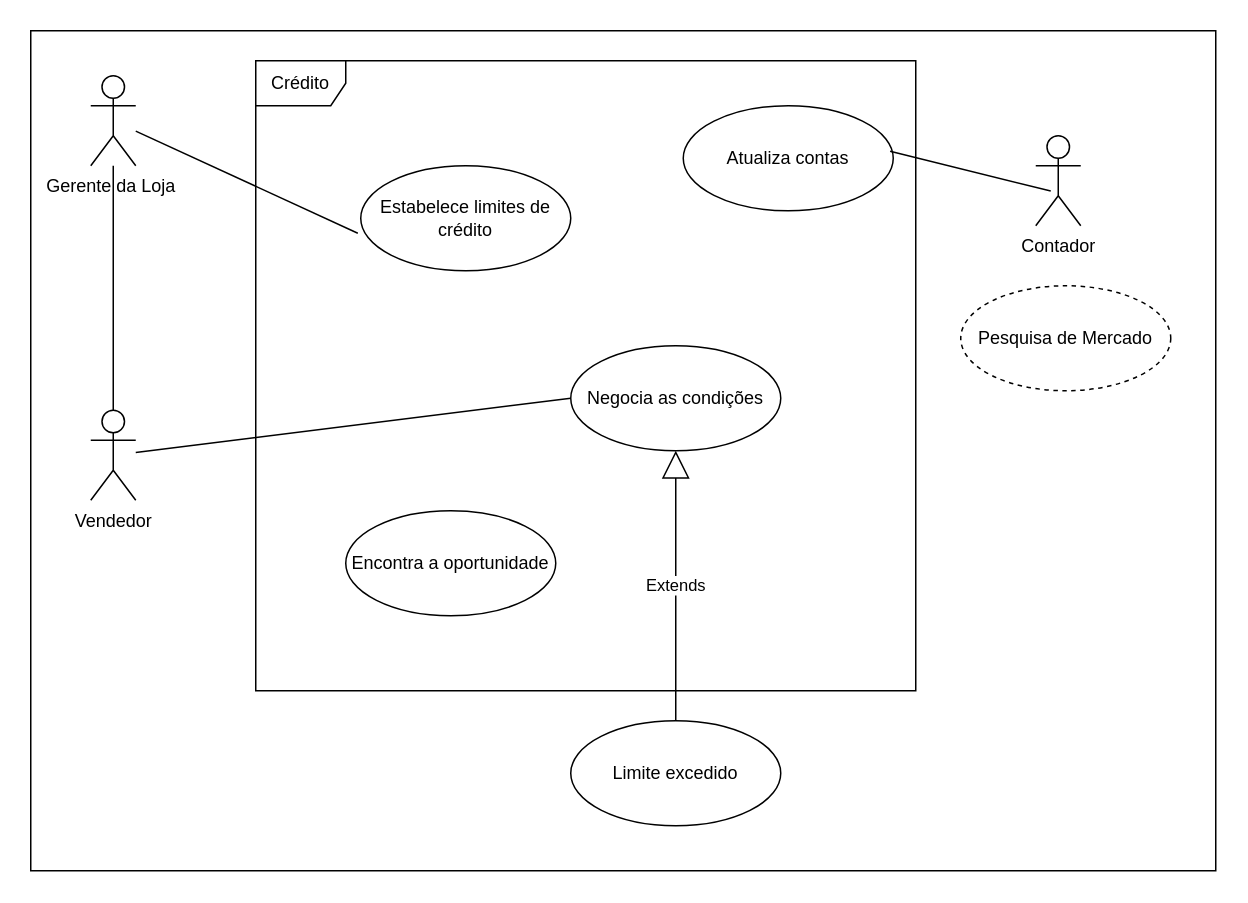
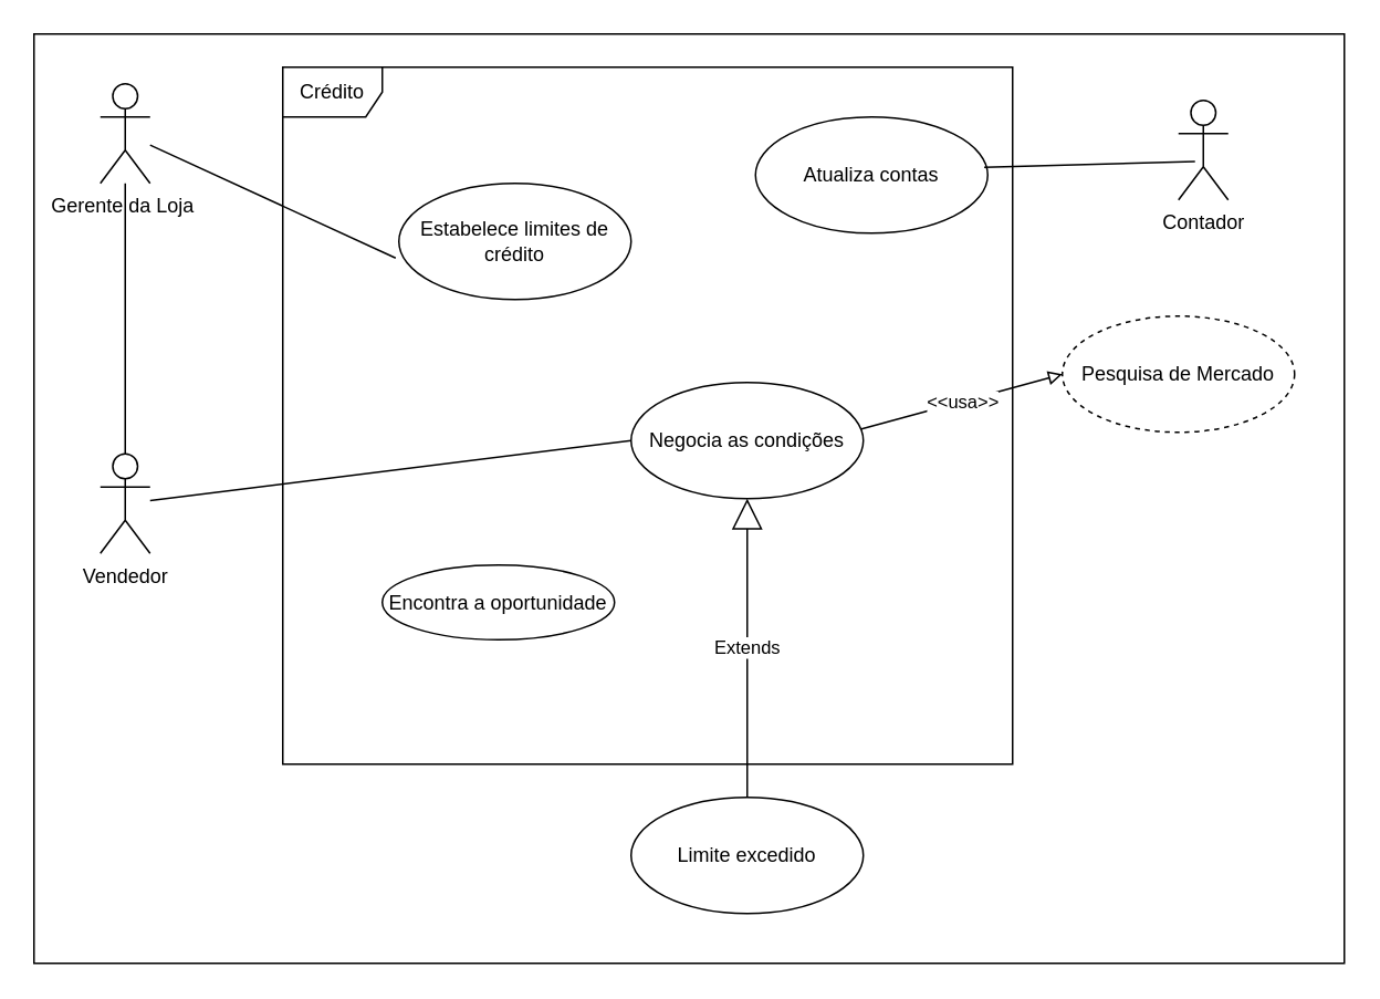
  <mxCell id="0" />
  <mxCell id="1" parent="0" />
  <mxCell id="2" value="" style="rounded=0;whiteSpace=wrap;html=1;" vertex="1" parent="1"><mxGeometry x="20" y="20" width="790" height="560" as="geometry" /></mxCell>
  <mxCell id="3" style="rounded=0;orthogonalLoop=1;jettySize=auto;html=1;entryX=-0.014;entryY=0.643;entryDx=0;entryDy=0;entryPerimeter=0;endArrow=none;endFill=0;" edge="1" parent="1" source="4" target="5"><mxGeometry relative="1" as="geometry" /></mxCell>
  <mxCell id="4" value="Gerente da Loja&amp;nbsp;&lt;br&gt;" style="shape=umlActor;verticalLabelPosition=bottom;verticalAlign=top;html=1;" vertex="1" parent="1"><mxGeometry x="60" y="50" width="30" height="60" as="geometry" /></mxCell>
  <mxCell id="5" value="Estabelece limites de crédito" style="ellipse;whiteSpace=wrap;html=1;" vertex="1" parent="1"><mxGeometry x="240" y="110" width="140" height="70" as="geometry" /></mxCell>
  <mxCell id="6" value="Crédito" style="shape=umlFrame;whiteSpace=wrap;html=1;" vertex="1" parent="1"><mxGeometry x="170" y="40" width="440" height="420" as="geometry" /></mxCell>
  <mxCell id="7" style="edgeStyle=none;rounded=0;orthogonalLoop=1;jettySize=auto;html=1;entryX=0;entryY=0.5;entryDx=0;entryDy=0;endArrow=none;endFill=0;" edge="1" parent="1" source="9" target="11"><mxGeometry relative="1" as="geometry" /></mxCell>
  <mxCell id="8" style="edgeStyle=none;rounded=0;orthogonalLoop=1;jettySize=auto;html=1;endArrow=none;endFill=0;" edge="1" parent="1" source="9" target="4"><mxGeometry relative="1" as="geometry" /></mxCell>
  <mxCell id="9" value="Vendedor&lt;br&gt;" style="shape=umlActor;verticalLabelPosition=bottom;verticalAlign=top;html=1;" vertex="1" parent="1"><mxGeometry x="60" y="273" width="30" height="60" as="geometry" /></mxCell>
- <mxCell id="10" value="Encontra a oportunidade" style="ellipse;whiteSpace=wrap;html=1;" vertex="1" parent="1"><mxGeometry x="230" y="340" width="140" height="70" as="geometry" /></mxCell>
+ <mxCell id="10" value="Encontra a oportunidade" style="ellipse;whiteSpace=wrap;html=1;" vertex="1" parent="1"><mxGeometry x="230" y="340" width="140" height="45" as="geometry" /></mxCell>
  <mxCell id="11" value="Negocia as condições" style="ellipse;whiteSpace=wrap;html=1;" vertex="1" parent="1"><mxGeometry x="380" y="230" width="140" height="70" as="geometry" /></mxCell>
  <mxCell id="12" value="Limite excedido" style="ellipse;whiteSpace=wrap;html=1;" vertex="1" parent="1"><mxGeometry x="380" y="480" width="140" height="70" as="geometry" /></mxCell>
  <mxCell id="13" value="Extends" style="endArrow=block;endSize=16;endFill=0;html=1;exitX=0.5;exitY=0;exitDx=0;exitDy=0;" edge="1" parent="1" source="12" target="11"><mxGeometry width="160" relative="1" as="geometry"><mxPoint x="390" y="350" as="sourcePoint" /><mxPoint x="550" y="350" as="targetPoint" /></mxGeometry></mxCell>
  <mxCell id="14" value="Pesquisa de Mercado" style="ellipse;whiteSpace=wrap;html=1;dashed=1;" vertex="1" parent="1"><mxGeometry x="640" y="190" width="140" height="70" as="geometry" /></mxCell>
+ <mxCell id="15" value="" style="endArrow=block;html=1;exitX=0.988;exitY=0.402;exitDx=0;exitDy=0;exitPerimeter=0;entryX=0;entryY=0.5;entryDx=0;entryDy=0;endFill=0;" edge="1" parent="1" source="11" target="14"><mxGeometry relative="1" as="geometry"><mxPoint x="750" y="320" as="sourcePoint" /><mxPoint x="850" y="320" as="targetPoint" /></mxGeometry></mxCell>
+ <mxCell id="16" value="&amp;lt;&amp;lt;usa&amp;gt;&amp;gt;" style="edgeLabel;resizable=0;html=1;align=center;verticalAlign=middle;" connectable="0" vertex="1" parent="15"><mxGeometry relative="1" as="geometry" /></mxCell>
  <mxCell id="17" value="Atualiza contas" style="ellipse;whiteSpace=wrap;html=1;" vertex="1" parent="1"><mxGeometry x="455" y="70" width="140" height="70" as="geometry" /></mxCell>
- <mxCell id="18" value="Contador" style="shape=umlActor;verticalLabelPosition=bottom;verticalAlign=top;html=1;" vertex="1" parent="1"><mxGeometry x="690" y="90" width="30" height="60" as="geometry" /></mxCell>
+ <mxCell id="18" value="Contador" style="shape=umlActor;verticalLabelPosition=bottom;verticalAlign=top;html=1;" vertex="1" parent="1"><mxGeometry x="710" y="60" width="30" height="60" as="geometry" /></mxCell>
  <mxCell id="19" style="rounded=0;orthogonalLoop=1;jettySize=auto;html=1;entryX=0.985;entryY=0.433;entryDx=0;entryDy=0;entryPerimeter=0;endArrow=none;endFill=0;exitX=0.333;exitY=0.615;exitDx=0;exitDy=0;exitPerimeter=0;" edge="1" parent="1" source="18" target="17"><mxGeometry relative="1" as="geometry"><mxPoint x="100" y="96.901" as="sourcePoint" /><mxPoint x="248.04" y="165.01" as="targetPoint" /></mxGeometry></mxCell>
